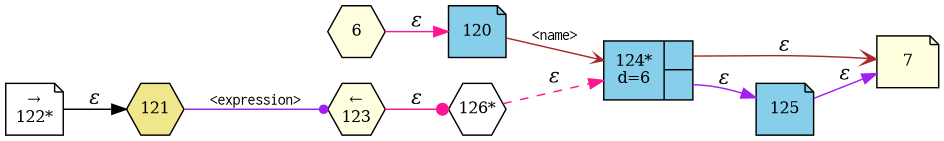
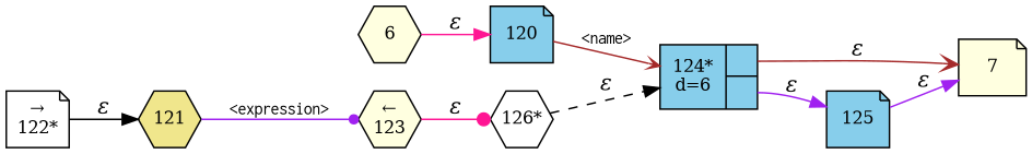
  digraph {
    rankdir=LR
    node [fillcolor=lightyellow fixedsize=true fontsize=11 shape=note style=filled peripheries=1]
    edge [arrowhead=normal color=purple fontname="Times-Italic"]
    n1 [label=7 width=.6 peripheries=""]
    n2 [label=6 shape=hexagon width=.55]
    n3 [fillcolor=skyblue label=120 width=.55]
    n4 [fillcolor=skyblue fixedsize=false label="{124*\nd=6|{<p0>|<p1>}}" shape=record]
    n5 [fillcolor=skyblue label=125 width=.55]
    n6 [fillcolor=khaki label=121 shape=hexagon width=.55]
    n7 [label="&larr;\n123" shape=hexagon width=.55]
    n8 [fillcolor=white label="126*" shape=hexagon width=.55]
    n9 [fillcolor=white label="&rarr;\n122*" width=.55]
    n2 -> n3 [color=deeppink label="&epsilon;"]
    n3 -> n4 [arrowhead=vee arrowsize=.7 color=brown fontname=Courier fontsize=11 label="<name>"]
    n4 -> n1 [arrowhead=vee color=brown label="&epsilon;" tailport=p0]
    n4 -> n5 [label="&epsilon;" tailport=p1]
    n5 -> n1 [label="&epsilon;"]
    n6 -> n7 [arrowhead=dot arrowsize=.7 fontname=Courier fontsize=11 label="<expression>"]
    n7 -> n8 [arrowhead=dot color=deeppink label="&epsilon;"]
-   n8 -> n4 [color=deeppink label="&epsilon;" style=dashed]
+   n8 -> n4 [color=black label="&epsilon;" style=dashed]
    n9 -> n6 [color=black label="&epsilon;"]
  }
